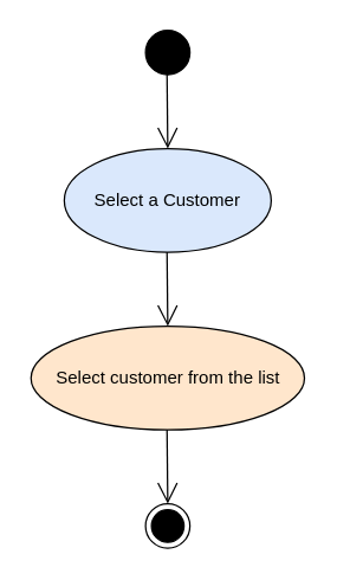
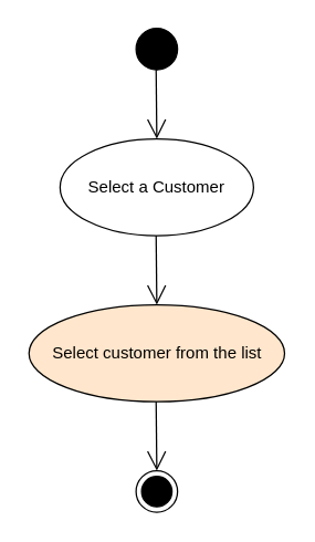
  <mxCell id="0" />
  <mxCell id="1" parent="0" />
  <mxCell id="2" value="" style="ellipse;fillColor=strokeColor;" vertex="1" parent="1"><mxGeometry x="98" y="20" width="30" height="30" as="geometry" /></mxCell>
  <mxCell id="3" value="" style="endArrow=open;endFill=1;endSize=12;html=1;rounded=0;" edge="1" parent="1"><mxGeometry width="160" relative="1" as="geometry"><mxPoint x="112.5" y="50" as="sourcePoint" /><mxPoint x="113" y="100" as="targetPoint" /></mxGeometry></mxCell>
- <mxCell id="4" value="Select a Customer" style="ellipse;whiteSpace=wrap;html=1;fillColor=#dae8fc;" vertex="1" parent="1"><mxGeometry x="43" y="100" width="140" height="70" as="geometry" /></mxCell>
+ <mxCell id="4" value="Select a Customer" style="ellipse;whiteSpace=wrap;html=1;" vertex="1" parent="1"><mxGeometry x="43" y="100" width="140" height="70" as="geometry" /></mxCell>
  <mxCell id="5" value="" style="endArrow=open;endFill=1;endSize=12;html=1;rounded=0;" edge="1" parent="1"><mxGeometry width="160" relative="1" as="geometry"><mxPoint x="112.5" y="170" as="sourcePoint" /><mxPoint x="113" y="220" as="targetPoint" /></mxGeometry></mxCell>
  <mxCell id="6" value="Select customer from the list" style="ellipse;whiteSpace=wrap;html=1;fillColor=#ffe6cc;" vertex="1" parent="1"><mxGeometry x="20.5" y="220" width="185" height="70" as="geometry" /></mxCell>
  <mxCell id="7" value="" style="endArrow=open;endFill=1;endSize=12;html=1;rounded=0;" edge="1" parent="1"><mxGeometry width="160" relative="1" as="geometry"><mxPoint x="112.5" y="290" as="sourcePoint" /><mxPoint x="113" y="340" as="targetPoint" /></mxGeometry></mxCell>
  <mxCell id="8" value="" style="ellipse;html=1;shape=endState;fillColor=strokeColor;" vertex="1" parent="1"><mxGeometry x="98" y="340" width="30" height="30" as="geometry" /></mxCell>
